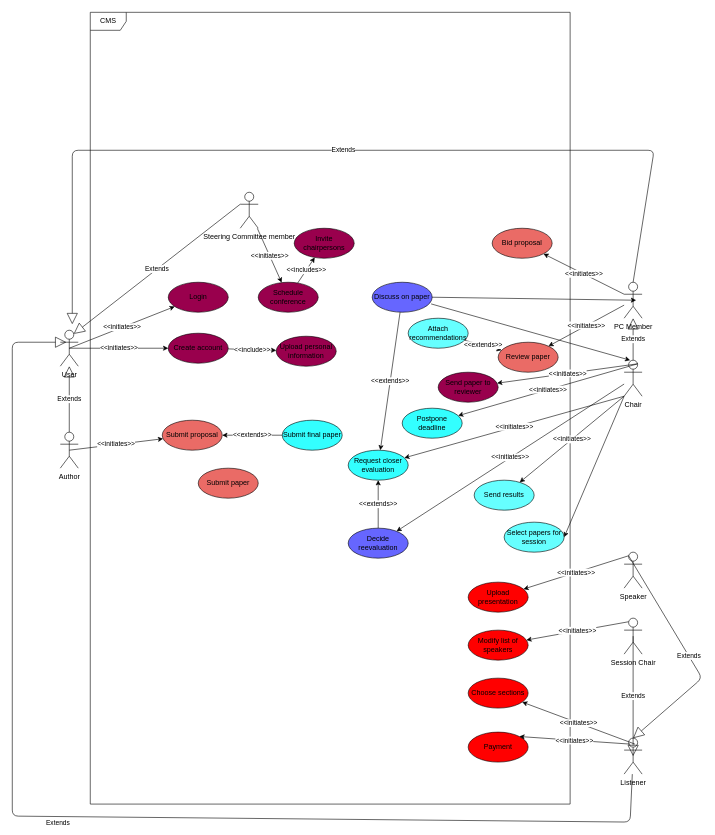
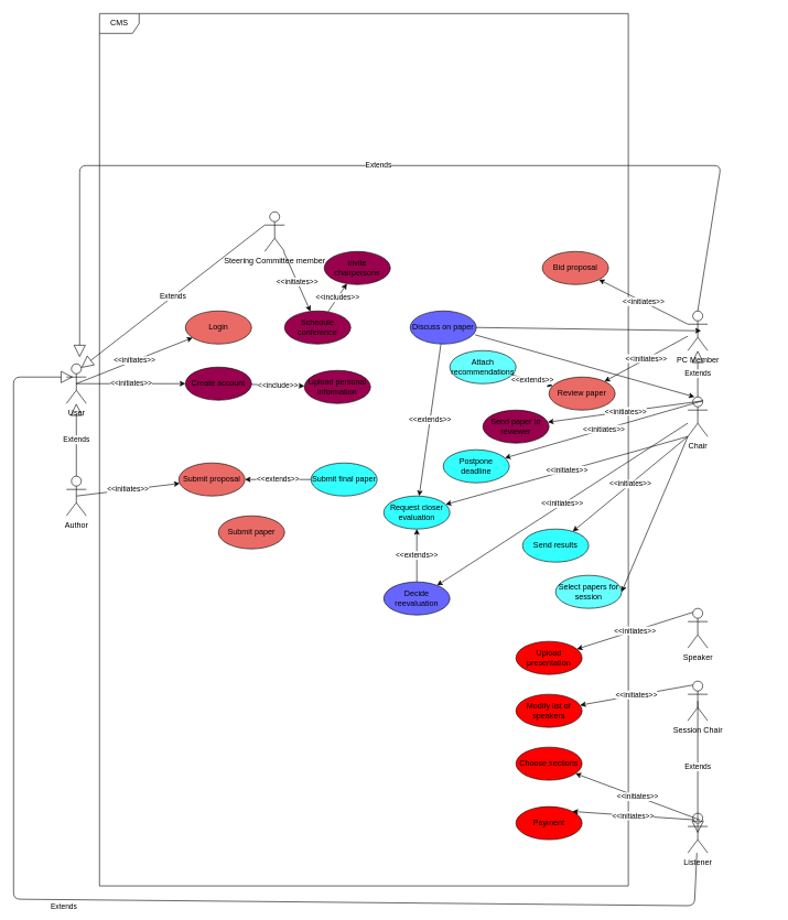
  <mxCell id="0" />
  <mxCell id="1" parent="0" />
  <mxCell id="2" value="CMS" style="shape=umlFrame;whiteSpace=wrap;html=1;" parent="1" vertex="1"><mxGeometry x="150" y="20" width="800" height="1320" as="geometry" /></mxCell>
  <mxCell id="3" value="User&lt;br&gt;" style="shape=umlActor;verticalLabelPosition=bottom;verticalAlign=top;html=1;outlineConnect=0;" parent="1" vertex="1"><mxGeometry x="100" y="550" width="30" height="60" as="geometry" /></mxCell>
  <mxCell id="4" value="PC Member" style="shape=umlActor;verticalLabelPosition=bottom;verticalAlign=top;html=1;outlineConnect=0;" parent="1" vertex="1"><mxGeometry x="1040" y="470" width="30" height="60" as="geometry" /></mxCell>
  <mxCell id="5" value="Steering Committee member&lt;br&gt;" style="shape=umlActor;verticalLabelPosition=bottom;verticalAlign=top;html=1;outlineConnect=0;" parent="1" vertex="1"><mxGeometry x="400" y="320" width="30" height="60" as="geometry" /></mxCell>
- <mxCell id="6" value="Login" style="ellipse;whiteSpace=wrap;html=1;fillColor=#99004D;" parent="1" vertex="1"><mxGeometry x="280" y="470" width="100" height="50" as="geometry" /></mxCell>
+ <mxCell id="6" value="Login" style="ellipse;whiteSpace=wrap;html=1;fillColor=#ea6b66;" parent="1" vertex="1"><mxGeometry x="280" y="470" width="100" height="50" as="geometry" /></mxCell>
  <mxCell id="7" value="Schedule conference" style="ellipse;whiteSpace=wrap;html=1;fillColor=#99004D;" parent="1" vertex="1"><mxGeometry x="430" y="470" width="100" height="50" as="geometry" /></mxCell>
  <mxCell id="8" value="Invite chairpersons" style="ellipse;whiteSpace=wrap;html=1;fillColor=#99004D;" parent="1" vertex="1"><mxGeometry x="490" y="380" width="100" height="50" as="geometry" /></mxCell>
  <mxCell id="9" value="Create account" style="ellipse;whiteSpace=wrap;html=1;fillColor=#99004D;" parent="1" vertex="1"><mxGeometry x="280" y="555" width="100" height="50" as="geometry" /></mxCell>
  <mxCell id="10" value="&amp;lt;&amp;lt;initiates&amp;gt;&amp;gt;" style="endArrow=classic;html=1;exitX=0.5;exitY=0.5;exitDx=0;exitDy=0;exitPerimeter=0;" parent="1" source="3" target="6" edge="1"><mxGeometry width="50" height="50" relative="1" as="geometry"><mxPoint x="450" y="890" as="sourcePoint" /><mxPoint x="500" y="840" as="targetPoint" /></mxGeometry></mxCell>
  <mxCell id="11" value="&amp;lt;&amp;lt;initiates&amp;gt;&amp;gt;" style="endArrow=classic;html=1;exitX=0.5;exitY=0.5;exitDx=0;exitDy=0;exitPerimeter=0;" parent="1" source="3" target="9" edge="1"><mxGeometry width="50" height="50" relative="1" as="geometry"><mxPoint x="135" y="550" as="sourcePoint" /><mxPoint x="291.356" y="530.783" as="targetPoint" /></mxGeometry></mxCell>
  <mxCell id="12" value="Extends" style="endArrow=block;endSize=16;endFill=0;html=1;exitX=0;exitY=0.333;exitDx=0;exitDy=0;exitPerimeter=0;entryX=0.75;entryY=0.1;entryDx=0;entryDy=0;entryPerimeter=0;" parent="1" source="5" target="3" edge="1"><mxGeometry width="160" relative="1" as="geometry"><mxPoint x="400" y="860" as="sourcePoint" /><mxPoint x="120" y="480" as="targetPoint" /></mxGeometry></mxCell>
  <mxCell id="13" value="&amp;lt;&amp;lt;initiates&amp;gt;&amp;gt;" style="endArrow=classic;html=1;" parent="1" source="5" target="7" edge="1"><mxGeometry width="50" height="50" relative="1" as="geometry"><mxPoint x="135" y="550" as="sourcePoint" /><mxPoint x="297.737" y="601.641" as="targetPoint" /></mxGeometry></mxCell>
  <mxCell id="14" value="&amp;lt;&amp;lt;includes&amp;gt;&amp;gt;" style="endArrow=classic;html=1;" parent="1" source="7" target="8" edge="1"><mxGeometry width="50" height="50" relative="1" as="geometry"><mxPoint x="60" y="690.771" as="sourcePoint" /><mxPoint x="290.229" y="702.611" as="targetPoint" /></mxGeometry></mxCell>
  <mxCell id="15" value="Chair" style="shape=umlActor;verticalLabelPosition=bottom;verticalAlign=top;html=1;outlineConnect=0;fillColor=none;" parent="1" vertex="1"><mxGeometry x="1040" y="600" width="30" height="60" as="geometry" /></mxCell>
  <mxCell id="16" value="Extends" style="endArrow=block;endSize=16;endFill=0;html=1;exitX=0.5;exitY=0;exitDx=0;exitDy=0;exitPerimeter=0;" parent="1" source="15" target="4" edge="1"><mxGeometry width="160" relative="1" as="geometry"><mxPoint x="1230" y="580" as="sourcePoint" /><mxPoint x="1390" y="580" as="targetPoint" /></mxGeometry></mxCell>
  <mxCell id="17" value="Author" style="shape=umlActor;verticalLabelPosition=bottom;verticalAlign=top;html=1;outlineConnect=0;fillColor=none;" parent="1" vertex="1"><mxGeometry x="100" y="720" width="30" height="60" as="geometry" /></mxCell>
  <mxCell id="18" value="Review paper" style="ellipse;whiteSpace=wrap;html=1;fillColor=#EA6B66;" parent="1" vertex="1"><mxGeometry x="830" y="570" width="100" height="50" as="geometry" /></mxCell>
  <mxCell id="19" value="Submit paper" style="ellipse;whiteSpace=wrap;html=1;fillColor=#EA6B66;" parent="1" vertex="1"><mxGeometry x="330" y="780" width="100" height="50" as="geometry" /></mxCell>
  <mxCell id="20" value="Submit proposal" style="ellipse;whiteSpace=wrap;html=1;fillColor=#EA6B66;" parent="1" vertex="1"><mxGeometry x="270" y="700" width="100" height="50" as="geometry" /></mxCell>
  <mxCell id="21" value="&amp;lt;&amp;lt;initiates&amp;gt;&amp;gt;" style="endArrow=classic;html=1;exitX=0.5;exitY=0.5;exitDx=0;exitDy=0;exitPerimeter=0;" parent="1" source="17" edge="1"><mxGeometry width="50" height="50" relative="1" as="geometry"><mxPoint x="438.465" y="390" as="sourcePoint" /><mxPoint x="271.424" y="730.924" as="targetPoint" /></mxGeometry></mxCell>
  <mxCell id="22" value="Postpone deadline" style="ellipse;whiteSpace=wrap;html=1;fillColor=#33FFFF;" parent="1" vertex="1"><mxGeometry x="670" y="680" width="100" height="50" as="geometry" /></mxCell>
  <mxCell id="23" value="Request closer evaluation" style="ellipse;whiteSpace=wrap;html=1;fillColor=#33FFFF;" parent="1" vertex="1"><mxGeometry x="580" y="750" width="100" height="50" as="geometry" /></mxCell>
  <mxCell id="24" value="Submit final paper" style="ellipse;whiteSpace=wrap;html=1;fillColor=#33FFFF;" parent="1" vertex="1"><mxGeometry x="470" y="700" width="100" height="50" as="geometry" /></mxCell>
  <mxCell id="25" value="&amp;lt;&amp;lt;initiates&amp;gt;&amp;gt;" style="endArrow=classic;html=1;" parent="1" source="4" target="18" edge="1"><mxGeometry width="50" height="50" relative="1" as="geometry"><mxPoint x="438.465" y="390" as="sourcePoint" /><mxPoint x="479.128" y="480.598" as="targetPoint" /></mxGeometry></mxCell>
  <mxCell id="26" value="&amp;lt;&amp;lt;initiates&amp;gt;&amp;gt;" style="endArrow=classic;html=1;exitX=0.75;exitY=0.1;exitDx=0;exitDy=0;exitPerimeter=0;" parent="1" source="15" target="22" edge="1"><mxGeometry width="50" height="50" relative="1" as="geometry"><mxPoint x="130" y="771.54" as="sourcePoint" /><mxPoint x="310.96" y="790.125" as="targetPoint" /></mxGeometry></mxCell>
- <mxCell id="27" value="Send results" style="ellipse;whiteSpace=wrap;html=1;fillColor=#66FFFF;" parent="1" vertex="1"><mxGeometry x="790" y="800" width="100" height="50" as="geometry" /></mxCell>
+ <mxCell id="27" value="Send results" style="ellipse;whiteSpace=wrap;html=1;fillColor=#33ffff;" parent="1" vertex="1"><mxGeometry x="790" y="800" width="100" height="50" as="geometry" /></mxCell>
  <mxCell id="28" value="Bid proposal&lt;br&gt;" style="ellipse;whiteSpace=wrap;html=1;fillColor=#EA6B66;" parent="1" vertex="1"><mxGeometry x="820" y="380" width="100" height="50" as="geometry" /></mxCell>
  <mxCell id="29" value="Send paper to reviewer" style="ellipse;whiteSpace=wrap;html=1;fillColor=#99004d;" parent="1" vertex="1"><mxGeometry x="730" y="620" width="100" height="50" as="geometry" /></mxCell>
  <mxCell id="30" value="&amp;lt;&amp;lt;initiates&amp;gt;&amp;gt;" style="endArrow=classic;html=1;exitX=0.75;exitY=0.1;exitDx=0;exitDy=0;exitPerimeter=0;" parent="1" source="15" target="29" edge="1"><mxGeometry width="50" height="50" relative="1" as="geometry"><mxPoint x="122.5" y="876" as="sourcePoint" /><mxPoint x="255.338" y="993.253" as="targetPoint" /></mxGeometry></mxCell>
  <mxCell id="31" value="&amp;lt;&amp;lt;initiates&amp;gt;&amp;gt;" style="endArrow=classic;html=1;exitX=0;exitY=0.333;exitDx=0;exitDy=0;exitPerimeter=0;" parent="1" source="4" target="28" edge="1"><mxGeometry width="50" height="50" relative="1" as="geometry"><mxPoint x="122.5" y="876" as="sourcePoint" /><mxPoint x="304.645" y="967.322" as="targetPoint" /></mxGeometry></mxCell>
  <mxCell id="32" value="&amp;lt;&amp;lt;initiates&amp;gt;&amp;gt;" style="endArrow=classic;html=1;exitX=0;exitY=1;exitDx=0;exitDy=0;exitPerimeter=0;" parent="1" source="15" target="27" edge="1"><mxGeometry width="50" height="50" relative="1" as="geometry"><mxPoint x="130" y="908.337" as="sourcePoint" /><mxPoint x="306.505" y="1006.439" as="targetPoint" /></mxGeometry></mxCell>
  <mxCell id="33" value="&amp;lt;&amp;lt;initiates&amp;gt;&amp;gt;" style="endArrow=classic;html=1;exitX=0;exitY=1;exitDx=0;exitDy=0;exitPerimeter=0;" parent="1" source="15" target="23" edge="1"><mxGeometry width="50" height="50" relative="1" as="geometry"><mxPoint x="130" y="1100" as="sourcePoint" /><mxPoint x="290.042" y="1096.02" as="targetPoint" /></mxGeometry></mxCell>
  <mxCell id="34" value="Choose sections" style="ellipse;whiteSpace=wrap;html=1;fillColor=#FF0000;" parent="1" vertex="1"><mxGeometry x="780" y="1130" width="100" height="50" as="geometry" /></mxCell>
  <mxCell id="35" value="Modify list of speakers" style="ellipse;whiteSpace=wrap;html=1;fillColor=#FF0000;" parent="1" vertex="1"><mxGeometry x="780" y="1050" width="100" height="50" as="geometry" /></mxCell>
  <mxCell id="36" value="Attach recommendations" style="ellipse;whiteSpace=wrap;html=1;fillColor=#66FFFF;" parent="1" vertex="1"><mxGeometry x="680" y="530" width="100" height="50" as="geometry" /></mxCell>
  <mxCell id="37" value="&amp;lt;&amp;lt;extends&amp;gt;&amp;gt;" style="endArrow=classic;html=1;" parent="1" source="36" target="18" edge="1"><mxGeometry width="50" height="50" relative="1" as="geometry"><mxPoint x="570" y="850" as="sourcePoint" /><mxPoint x="620" y="800" as="targetPoint" /></mxGeometry></mxCell>
  <mxCell id="38" value="Listener" style="shape=umlActor;verticalLabelPosition=bottom;verticalAlign=top;html=1;outlineConnect=0;fillColor=none;" parent="1" vertex="1"><mxGeometry x="1040" y="1230" width="30" height="60" as="geometry" /></mxCell>
  <mxCell id="39" value="Extends" style="endArrow=block;endSize=16;endFill=0;html=1;" parent="1" source="38" edge="1"><mxGeometry x="0.039" y="10" width="160" relative="1" as="geometry"><mxPoint x="520" y="970" as="sourcePoint" /><mxPoint x="110" y="570" as="targetPoint" /><Array as="points"><mxPoint x="1050" y="1370" /><mxPoint x="20" y="1360" /><mxPoint x="20" y="570" /></Array><mxPoint as="offset" /></mxGeometry></mxCell>
  <mxCell id="40" value="Session Chair" style="shape=umlActor;verticalLabelPosition=bottom;verticalAlign=top;html=1;outlineConnect=0;fillColor=none;" parent="1" vertex="1"><mxGeometry x="1040" y="1030" width="30" height="60" as="geometry" /></mxCell>
  <mxCell id="41" value="Speaker" style="shape=umlActor;verticalLabelPosition=bottom;verticalAlign=top;html=1;outlineConnect=0;fillColor=none;" parent="1" vertex="1"><mxGeometry x="1040" y="920" width="30" height="60" as="geometry" /></mxCell>
  <mxCell id="42" value="Extends" style="endArrow=block;endSize=16;endFill=0;html=1;exitX=0.5;exitY=0.5;exitDx=0;exitDy=0;exitPerimeter=0;entryX=0.5;entryY=0.5;entryDx=0;entryDy=0;entryPerimeter=0;" parent="1" source="40" target="38" edge="1"><mxGeometry width="160" relative="1" as="geometry"><mxPoint x="1060" y="790" as="sourcePoint" /><mxPoint x="1170" y="1150" as="targetPoint" /></mxGeometry></mxCell>
  <mxCell id="43" value="Upload presentation" style="ellipse;whiteSpace=wrap;html=1;fillColor=#FF0000;" parent="1" vertex="1"><mxGeometry x="780" y="970" width="100" height="50" as="geometry" /></mxCell>
  <mxCell id="44" value="Extends" style="endArrow=block;endSize=16;endFill=0;html=1;exitX=0.5;exitY=0;exitDx=0;exitDy=0;exitPerimeter=0;" parent="1" source="17" target="3" edge="1"><mxGeometry width="160" relative="1" as="geometry"><mxPoint x="560" y="960" as="sourcePoint" /><mxPoint x="720" y="960" as="targetPoint" /></mxGeometry></mxCell>
  <mxCell id="45" value="Extends" style="endArrow=block;endSize=16;endFill=0;html=1;exitX=0.5;exitY=0;exitDx=0;exitDy=0;exitPerimeter=0;" parent="1" source="4" edge="1"><mxGeometry width="160" relative="1" as="geometry"><mxPoint x="560" y="660" as="sourcePoint" /><mxPoint x="120" y="540" as="targetPoint" /><Array as="points"><mxPoint x="1090" y="250" /><mxPoint x="120" y="250" /></Array></mxGeometry></mxCell>
- <mxCell id="46" value="Extends" style="endArrow=block;endSize=16;endFill=0;html=1;entryX=0.5;entryY=0;entryDx=0;entryDy=0;entryPerimeter=0;exitX=0.25;exitY=0.1;exitDx=0;exitDy=0;exitPerimeter=0;" parent="1" source="41" target="38" edge="1"><mxGeometry width="160" relative="1" as="geometry"><mxPoint x="660" y="990" as="sourcePoint" /><mxPoint x="820" y="990" as="targetPoint" /><Array as="points"><mxPoint x="1170" y="1130" /></Array></mxGeometry></mxCell>
  <mxCell id="47" value="Discuss on paper" style="ellipse;whiteSpace=wrap;html=1;fillColor=#6666FF;" parent="1" vertex="1"><mxGeometry x="620" y="470" width="100" height="50" as="geometry" /></mxCell>
  <mxCell id="48" value="Payment" style="ellipse;whiteSpace=wrap;html=1;fillColor=#FF0000;" parent="1" vertex="1"><mxGeometry x="780" y="1220" width="100" height="50" as="geometry" /></mxCell>
  <mxCell id="49" value="&amp;lt;&amp;lt;initiates&amp;gt;&amp;gt;" style="endArrow=classic;html=1;exitX=0.25;exitY=0.1;exitDx=0;exitDy=0;exitPerimeter=0;" parent="1" source="41" target="43" edge="1"><mxGeometry width="50" height="50" relative="1" as="geometry"><mxPoint x="1050" y="851.389" as="sourcePoint" /><mxPoint x="949.261" y="860.716" as="targetPoint" /></mxGeometry></mxCell>
  <mxCell id="50" value="&amp;lt;&amp;lt;initiates&amp;gt;&amp;gt;" style="endArrow=classic;html=1;exitX=0.25;exitY=0.1;exitDx=0;exitDy=0;exitPerimeter=0;" parent="1" source="40" target="35" edge="1"><mxGeometry width="50" height="50" relative="1" as="geometry"><mxPoint x="1057.5" y="936" as="sourcePoint" /><mxPoint x="888.927" y="954.85" as="targetPoint" /></mxGeometry></mxCell>
  <mxCell id="51" value="&amp;lt;&amp;lt;initiates&amp;gt;&amp;gt;" style="endArrow=classic;html=1;" parent="1" target="34" edge="1"><mxGeometry width="50" height="50" relative="1" as="geometry"><mxPoint x="1058" y="1240" as="sourcePoint" /><mxPoint x="896.856" y="1076.275" as="targetPoint" /></mxGeometry></mxCell>
  <mxCell id="52" value="&amp;lt;&amp;lt;initiates&amp;gt;&amp;gt;" style="endArrow=classic;html=1;entryX=1;entryY=0;entryDx=0;entryDy=0;" parent="1" target="48" edge="1"><mxGeometry width="50" height="50" relative="1" as="geometry"><mxPoint x="1050" y="1240" as="sourcePoint" /><mxPoint x="880.151" y="1179.899" as="targetPoint" /></mxGeometry></mxCell>
  <mxCell id="53" value="&amp;lt;&amp;lt;extends&amp;gt;&amp;gt;" style="endArrow=classic;html=1;" parent="1" source="47" target="23" edge="1"><mxGeometry width="50" height="50" relative="1" as="geometry"><mxPoint x="730" y="575" as="sourcePoint" /><mxPoint x="840" y="575" as="targetPoint" /></mxGeometry></mxCell>
  <mxCell id="54" value="&amp;lt;&amp;lt;extends&amp;gt;&amp;gt;" style="endArrow=classic;html=1;exitX=0;exitY=0.5;exitDx=0;exitDy=0;entryX=1;entryY=0.5;entryDx=0;entryDy=0;" parent="1" source="24" target="20" edge="1"><mxGeometry width="50" height="50" relative="1" as="geometry"><mxPoint x="410" y="740" as="sourcePoint" /><mxPoint x="460" y="690" as="targetPoint" /></mxGeometry></mxCell>
  <mxCell id="55" value="Select papers for session" style="ellipse;whiteSpace=wrap;html=1;fillColor=#66FFFF;" parent="1" vertex="1"><mxGeometry x="840" y="870" width="100" height="50" as="geometry" /></mxCell>
  <mxCell id="56" value="" style="endArrow=classic;html=1;exitX=0;exitY=1;exitDx=0;exitDy=0;exitPerimeter=0;entryX=1;entryY=0.5;entryDx=0;entryDy=0;" parent="1" source="15" target="55" edge="1"><mxGeometry width="50" height="50" relative="1" as="geometry"><mxPoint x="590" y="750" as="sourcePoint" /><mxPoint x="640" y="700" as="targetPoint" /></mxGeometry></mxCell>
  <mxCell id="57" value="" style="endArrow=classic;html=1;exitX=1;exitY=0.5;exitDx=0;exitDy=0;" parent="1" source="47" edge="1"><mxGeometry width="50" height="50" relative="1" as="geometry"><mxPoint x="610" y="700" as="sourcePoint" /><mxPoint x="1060" y="500" as="targetPoint" /></mxGeometry></mxCell>
  <mxCell id="58" value="" style="endArrow=classic;html=1;exitX=0.982;exitY=0.722;exitDx=0;exitDy=0;exitPerimeter=0;" parent="1" source="47" edge="1"><mxGeometry width="50" height="50" relative="1" as="geometry"><mxPoint x="610" y="700" as="sourcePoint" /><mxPoint x="1050" y="600" as="targetPoint" /></mxGeometry></mxCell>
  <mxCell id="59" value="Upload personal information&lt;br&gt;" style="ellipse;whiteSpace=wrap;html=1;fillColor=#99004D;" vertex="1" parent="1"><mxGeometry x="460" y="560" width="100" height="50" as="geometry" /></mxCell>
  <mxCell id="60" value="&amp;lt;&amp;lt;include&amp;gt;&amp;gt;" style="endArrow=classic;html=1;" edge="1" parent="1" source="9" target="59"><mxGeometry width="50" height="50" relative="1" as="geometry"><mxPoint x="260" y="650" as="sourcePoint" /><mxPoint x="425" y="650" as="targetPoint" /></mxGeometry></mxCell>
  <mxCell id="61" value="Decide reevaluation" style="ellipse;whiteSpace=wrap;html=1;fillColor=#6666FF;" vertex="1" parent="1"><mxGeometry x="580" y="880" width="100" height="50" as="geometry" /></mxCell>
  <mxCell id="62" value="&amp;lt;&amp;lt;extends&amp;gt;&amp;gt;" style="endArrow=classic;html=1;" edge="1" parent="1" source="61" target="23"><mxGeometry width="50" height="50" relative="1" as="geometry"><mxPoint x="676.479" y="529.938" as="sourcePoint" /><mxPoint x="643.562" y="760.064" as="targetPoint" /></mxGeometry></mxCell>
  <mxCell id="63" value="&amp;lt;&amp;lt;initiates&amp;gt;&amp;gt;" style="endArrow=classic;html=1;" edge="1" parent="1" source="15" target="61"><mxGeometry width="50" height="50" relative="1" as="geometry"><mxPoint x="1050" y="670" as="sourcePoint" /><mxPoint x="683.672" y="772.827" as="targetPoint" /></mxGeometry></mxCell>
